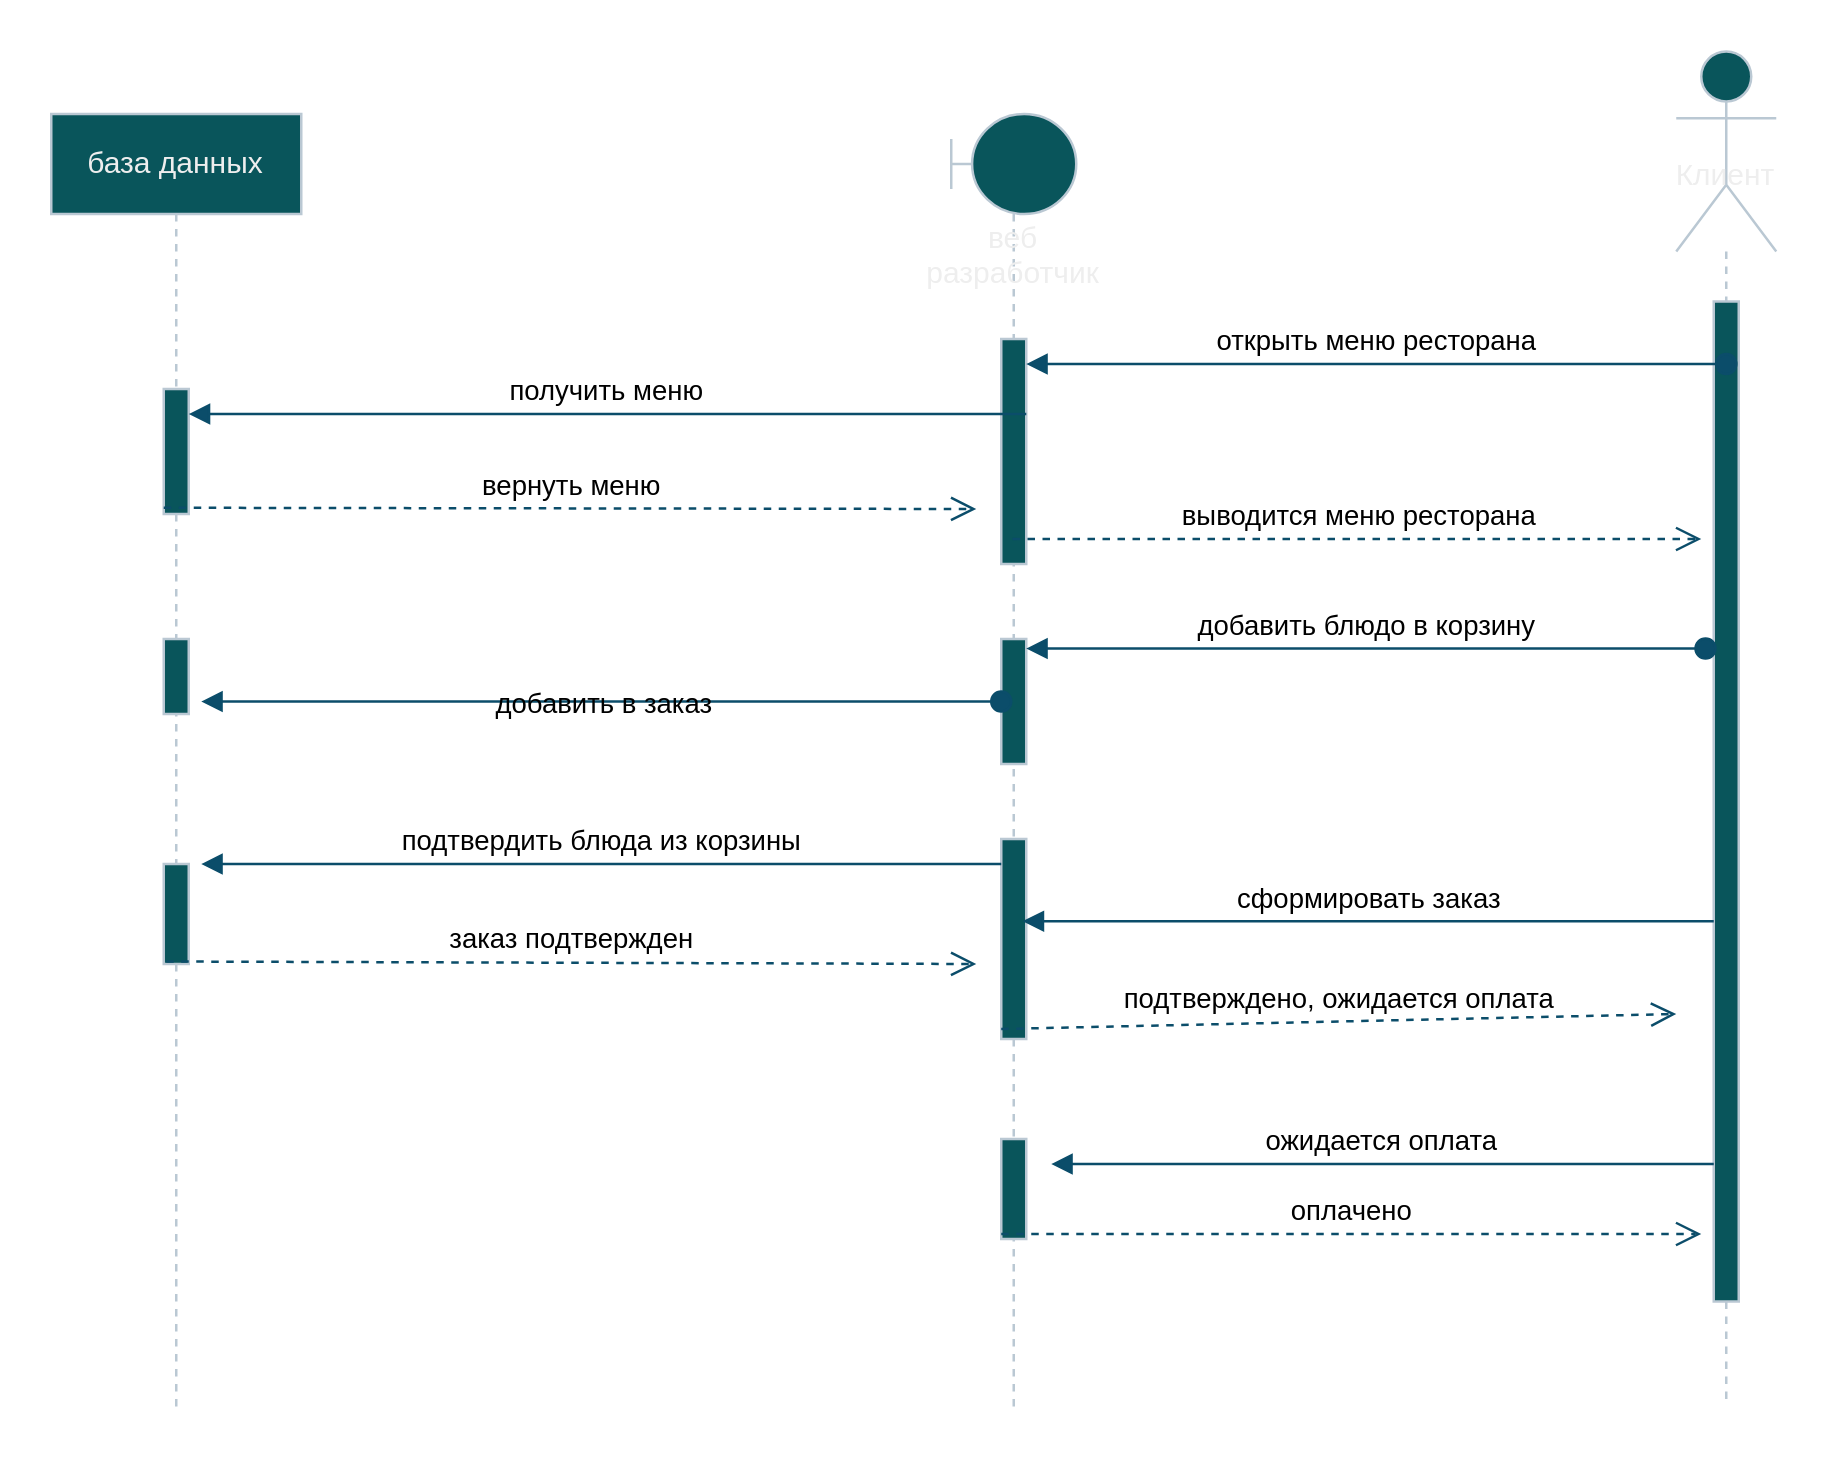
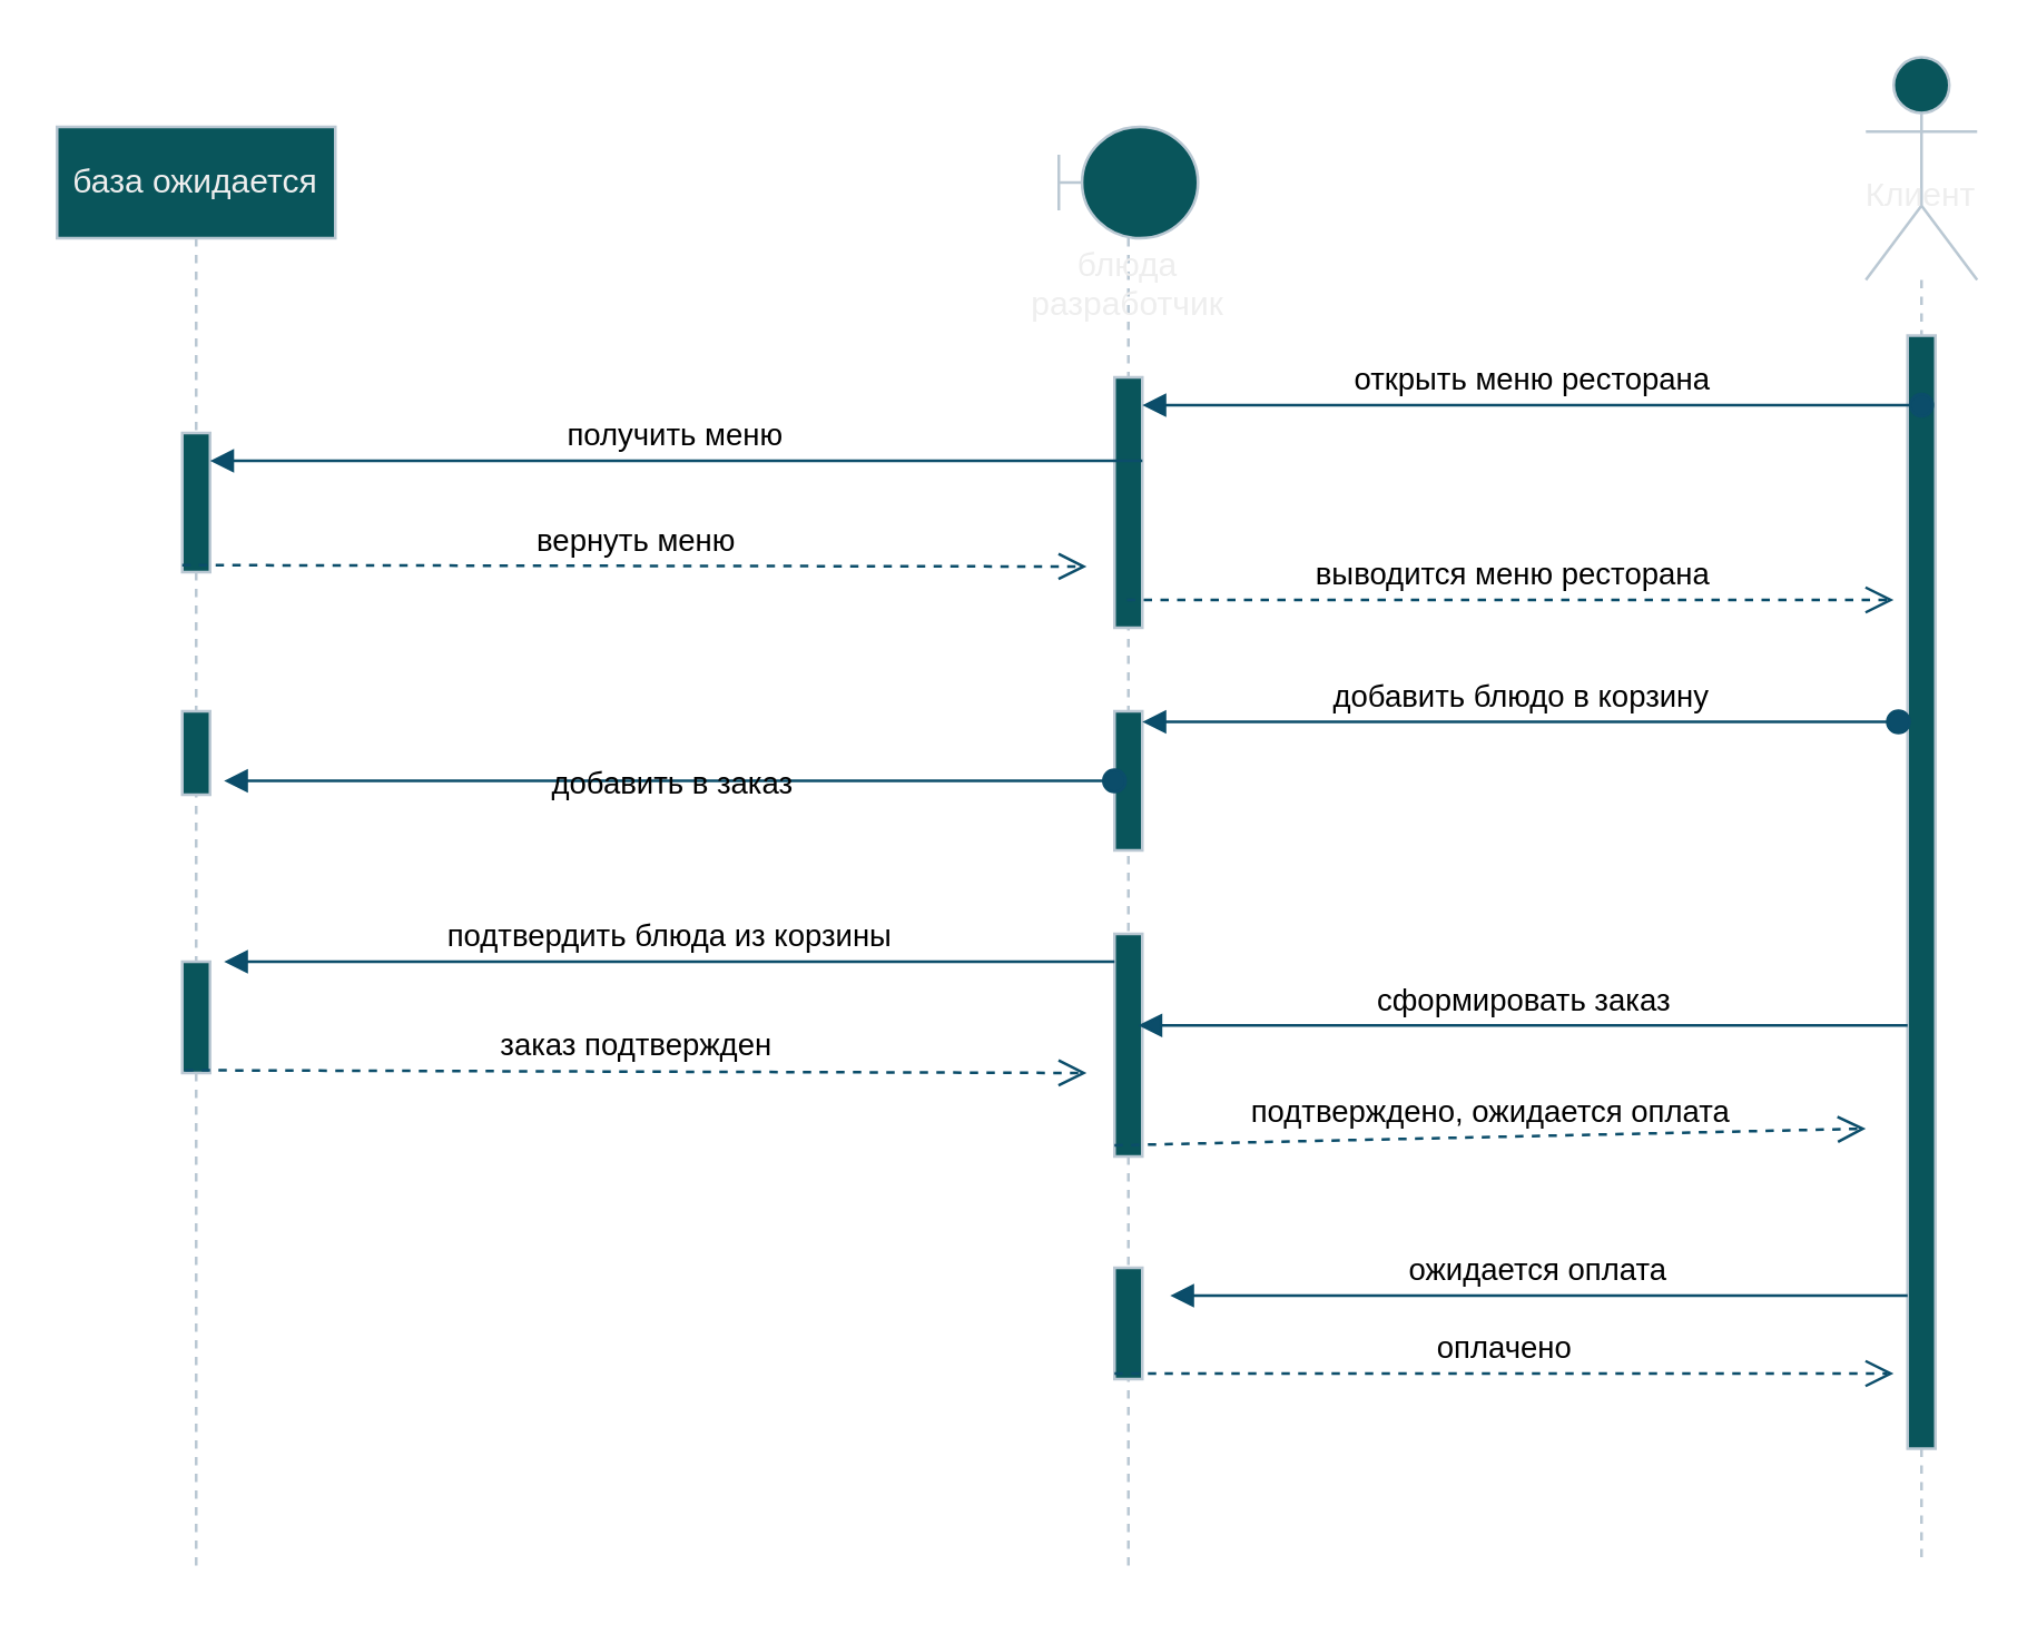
  <mxCell id="0" />
  <mxCell id="1" parent="0" />
  <mxCell id="2" value="Клиент&lt;div&gt;&lt;br&gt;&lt;/div&gt;" style="shape=umlLifeline;participant=umlActor;perimeter=lifelinePerimeter;whiteSpace=wrap;html=1;container=1;collapsible=0;recursiveResize=0;verticalAlign=top;spacingTop=36;outlineConnect=0;size=80;labelBackgroundColor=none;fillColor=#09555B;strokeColor=#BAC8D3;fontColor=#EEEEEE;" parent="1" vertex="1"><mxGeometry x="670" y="20" width="40" height="540" as="geometry" /></mxCell>
  <mxCell id="3" value="" style="html=1;points=[];perimeter=orthogonalPerimeter;labelBackgroundColor=none;fillColor=#09555B;strokeColor=#BAC8D3;fontColor=#EEEEEE;" parent="2" vertex="1"><mxGeometry x="15" y="100" width="10" height="400" as="geometry" /></mxCell>
- <mxCell id="4" value="веб разработчик" style="shape=umlLifeline;participant=umlBoundary;perimeter=lifelinePerimeter;whiteSpace=wrap;html=1;container=1;collapsible=0;recursiveResize=0;verticalAlign=top;spacingTop=36;outlineConnect=0;labelBackgroundColor=none;fillColor=#09555B;strokeColor=#BAC8D3;fontColor=#EEEEEE;" parent="1" vertex="1"><mxGeometry x="380" y="45" width="50" height="520" as="geometry" /></mxCell>
+ <mxCell id="4" value="блюда разработчик" style="shape=umlLifeline;participant=umlBoundary;perimeter=lifelinePerimeter;whiteSpace=wrap;html=1;container=1;collapsible=0;recursiveResize=0;verticalAlign=top;spacingTop=36;outlineConnect=0;labelBackgroundColor=none;fillColor=#09555B;strokeColor=#BAC8D3;fontColor=#EEEEEE;" parent="1" vertex="1"><mxGeometry x="380" y="45" width="50" height="520" as="geometry" /></mxCell>
  <mxCell id="5" value="" style="html=1;points=[];perimeter=orthogonalPerimeter;labelBackgroundColor=none;fillColor=#09555B;strokeColor=#BAC8D3;fontColor=#EEEEEE;" parent="4" vertex="1"><mxGeometry x="20" y="90" width="10" height="90" as="geometry" /></mxCell>
  <mxCell id="6" value="" style="html=1;points=[];perimeter=orthogonalPerimeter;labelBackgroundColor=none;fillColor=#09555B;strokeColor=#BAC8D3;fontColor=#EEEEEE;" parent="4" vertex="1"><mxGeometry x="20" y="290" width="10" height="80" as="geometry" /></mxCell>
  <mxCell id="7" value="" style="html=1;points=[];perimeter=orthogonalPerimeter;labelBackgroundColor=none;fillColor=#09555B;strokeColor=#BAC8D3;fontColor=#EEEEEE;" parent="4" vertex="1"><mxGeometry x="20" y="210" width="10" height="50" as="geometry" /></mxCell>
  <mxCell id="8" value="" style="html=1;points=[];perimeter=orthogonalPerimeter;labelBackgroundColor=none;fillColor=#09555B;strokeColor=#BAC8D3;fontColor=#EEEEEE;" parent="4" vertex="1"><mxGeometry x="20" y="410" width="10" height="40" as="geometry" /></mxCell>
- <mxCell id="9" value="база данных" style="shape=umlLifeline;perimeter=lifelinePerimeter;whiteSpace=wrap;html=1;container=1;collapsible=0;recursiveResize=0;outlineConnect=0;labelBackgroundColor=none;fillColor=#09555B;strokeColor=#BAC8D3;fontColor=#EEEEEE;" parent="1" vertex="1"><mxGeometry x="20" y="45" width="100" height="520" as="geometry" /></mxCell>
+ <mxCell id="9" value="база ожидается" style="shape=umlLifeline;perimeter=lifelinePerimeter;whiteSpace=wrap;html=1;container=1;collapsible=0;recursiveResize=0;outlineConnect=0;labelBackgroundColor=none;fillColor=#09555B;strokeColor=#BAC8D3;fontColor=#EEEEEE;" parent="1" vertex="1"><mxGeometry x="20" y="45" width="100" height="520" as="geometry" /></mxCell>
  <mxCell id="10" value="" style="html=1;points=[];perimeter=orthogonalPerimeter;labelBackgroundColor=none;fillColor=#09555B;strokeColor=#BAC8D3;fontColor=#EEEEEE;" parent="9" vertex="1"><mxGeometry x="45" y="110" width="10" height="50" as="geometry" /></mxCell>
  <mxCell id="11" value="" style="html=1;points=[];perimeter=orthogonalPerimeter;labelBackgroundColor=none;fillColor=#09555B;strokeColor=#BAC8D3;fontColor=#EEEEEE;" parent="9" vertex="1"><mxGeometry x="45" y="300" width="10" height="40" as="geometry" /></mxCell>
  <mxCell id="12" value="" style="html=1;points=[];perimeter=orthogonalPerimeter;labelBackgroundColor=none;fillColor=#09555B;strokeColor=#BAC8D3;fontColor=#EEEEEE;" parent="9" vertex="1"><mxGeometry x="45" y="210" width="10" height="30" as="geometry" /></mxCell>
  <mxCell id="13" value="получить меню" style="html=1;verticalAlign=bottom;endArrow=block;rounded=0;labelBackgroundColor=none;strokeColor=#0B4D6A;fontColor=default;" parent="9" edge="1"><mxGeometry relative="1" as="geometry"><mxPoint x="390" y="120" as="sourcePoint" /><mxPoint x="55" y="120" as="targetPoint" /></mxGeometry></mxCell>
  <mxCell id="14" value="открыть меню ресторана" style="html=1;verticalAlign=bottom;startArrow=oval;endArrow=block;startSize=8;rounded=0;labelBackgroundColor=none;strokeColor=#0B4D6A;fontColor=default;" parent="1" target="5" edge="1"><mxGeometry relative="1" as="geometry"><mxPoint x="690" y="145" as="sourcePoint" /></mxGeometry></mxCell>
  <mxCell id="15" value="вернуть меню" style="html=1;verticalAlign=bottom;endArrow=open;dashed=1;endSize=8;exitX=0;exitY=0.95;rounded=0;labelBackgroundColor=none;strokeColor=#0B4D6A;fontColor=default;" parent="1" source="10" edge="1"><mxGeometry relative="1" as="geometry"><mxPoint x="390" y="203" as="targetPoint" /></mxGeometry></mxCell>
  <mxCell id="16" value="выводится меню ресторана" style="html=1;verticalAlign=bottom;endArrow=open;dashed=1;endSize=8;rounded=0;labelBackgroundColor=none;strokeColor=#0B4D6A;fontColor=default;" parent="1" source="4" edge="1"><mxGeometry relative="1" as="geometry"><mxPoint x="460" y="365" as="sourcePoint" /><mxPoint x="680" y="215" as="targetPoint" /></mxGeometry></mxCell>
  <mxCell id="17" value="сформировать заказ" style="html=1;verticalAlign=bottom;endArrow=block;rounded=0;labelBackgroundColor=none;strokeColor=#0B4D6A;fontColor=default;entryX=0.857;entryY=0.411;entryDx=0;entryDy=0;entryPerimeter=0;" parent="1" source="3" target="6" edge="1"><mxGeometry relative="1" as="geometry"><mxPoint x="190" y="255" as="sourcePoint" /><mxPoint x="440" y="365" as="targetPoint" /></mxGeometry></mxCell>
  <mxCell id="18" value="подтверждено, ожидается оплата" style="html=1;verticalAlign=bottom;endArrow=open;dashed=1;endSize=8;exitX=0;exitY=0.95;rounded=0;labelBackgroundColor=none;strokeColor=#0B4D6A;fontColor=default;" parent="1" source="6" edge="1"><mxGeometry relative="1" as="geometry"><mxPoint x="670" y="405" as="targetPoint" /></mxGeometry></mxCell>
  <mxCell id="19" value="подтвердить блюда из корзины" style="html=1;verticalAlign=bottom;endArrow=block;rounded=0;labelBackgroundColor=none;strokeColor=#0B4D6A;fontColor=default;" parent="1" source="6" edge="1"><mxGeometry relative="1" as="geometry"><mxPoint x="645" y="255" as="sourcePoint" /><mxPoint x="80" y="345" as="targetPoint" /></mxGeometry></mxCell>
  <mxCell id="20" value="заказ подтвержден" style="html=1;verticalAlign=bottom;endArrow=open;dashed=1;endSize=8;rounded=0;exitX=0.1;exitY=0.975;exitDx=0;exitDy=0;exitPerimeter=0;labelBackgroundColor=none;strokeColor=#0B4D6A;fontColor=default;" parent="1" source="11" edge="1"><mxGeometry relative="1" as="geometry"><mxPoint x="390" y="385" as="targetPoint" /></mxGeometry></mxCell>
  <mxCell id="21" value="добавить блюдо в корзину" style="html=1;verticalAlign=bottom;startArrow=oval;endArrow=block;startSize=8;rounded=0;exitX=-0.329;exitY=0.347;exitDx=0;exitDy=0;exitPerimeter=0;labelBackgroundColor=none;strokeColor=#0B4D6A;fontColor=default;" parent="1" source="3" target="7" edge="1"><mxGeometry relative="1" as="geometry"><mxPoint x="340" y="245" as="sourcePoint" /></mxGeometry></mxCell>
  <mxCell id="22" value="добавить в заказ" style="html=1;verticalAlign=bottom;startArrow=oval;endArrow=block;startSize=8;rounded=0;labelBackgroundColor=none;strokeColor=#0B4D6A;fontColor=default;" parent="1" source="7" edge="1"><mxGeometry x="-0.008" y="10" relative="1" as="geometry"><mxPoint x="460" y="265" as="sourcePoint" /><mxPoint x="80" y="280" as="targetPoint" /><mxPoint as="offset" /></mxGeometry></mxCell>
  <mxCell id="23" value="оплачено" style="html=1;verticalAlign=bottom;endArrow=open;dashed=1;endSize=8;exitX=0;exitY=0.95;rounded=0;labelBackgroundColor=none;strokeColor=#0B4D6A;fontColor=default;" parent="1" source="8" edge="1"><mxGeometry x="0.003" relative="1" as="geometry"><mxPoint x="680" y="493" as="targetPoint" /><mxPoint as="offset" /></mxGeometry></mxCell>
  <mxCell id="24" value="ожидается оплата" style="html=1;verticalAlign=bottom;endArrow=block;rounded=0;labelBackgroundColor=none;strokeColor=#0B4D6A;fontColor=default;" parent="1" source="3" edge="1"><mxGeometry relative="1" as="geometry"><mxPoint x="330" y="435" as="sourcePoint" /><mxPoint x="420" y="465" as="targetPoint" /></mxGeometry></mxCell>
